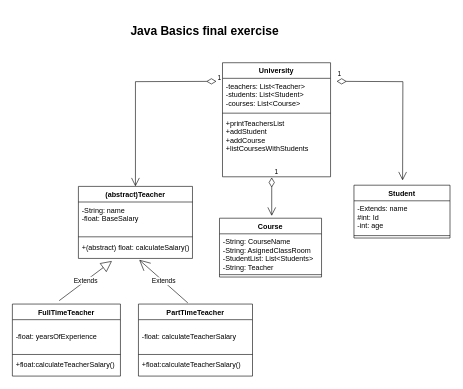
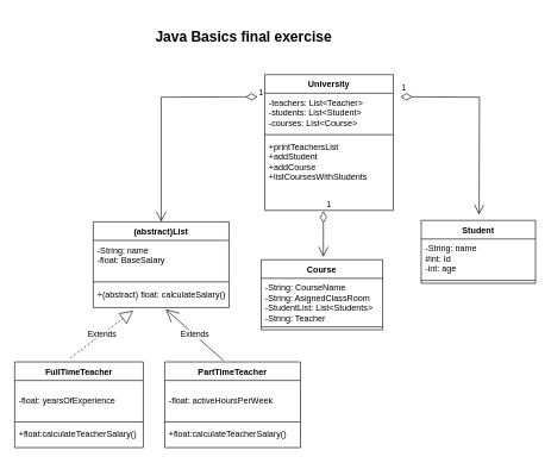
  <mxCell id="0" />
  <mxCell id="1" parent="0" />
  <mxCell id="2" value="Course" style="swimlane;fontStyle=1;align=center;verticalAlign=top;childLayout=stackLayout;horizontal=1;startSize=26;horizontalStack=0;resizeParent=1;resizeParentMax=0;resizeLast=0;collapsible=1;marginBottom=0;" parent="1" vertex="1"><mxGeometry x="365" y="363" width="170" height="98" as="geometry" /></mxCell>
  <mxCell id="3" value="-String: CourseName&#10;-String: AsignedClassRoom&#10;-StudentList: List&lt;Students&gt;&#10;-String: Teacher" style="text;strokeColor=none;fillColor=none;align=left;verticalAlign=top;spacingLeft=4;spacingRight=4;overflow=hidden;rotatable=0;points=[[0,0.5],[1,0.5]];portConstraint=eastwest;" parent="2" vertex="1"><mxGeometry y="26" width="170" height="64" as="geometry" /></mxCell>
  <mxCell id="4" value="" style="line;strokeWidth=1;fillColor=none;align=left;verticalAlign=middle;spacingTop=-1;spacingLeft=3;spacingRight=3;rotatable=0;labelPosition=right;points=[];portConstraint=eastwest;" parent="2" vertex="1"><mxGeometry y="90" width="170" height="8" as="geometry" /></mxCell>
  <mxCell id="5" value="Student" style="swimlane;fontStyle=1;align=center;verticalAlign=top;childLayout=stackLayout;horizontal=1;startSize=26;horizontalStack=0;resizeParent=1;resizeParentMax=0;resizeLast=0;collapsible=1;marginBottom=0;" parent="1" vertex="1"><mxGeometry x="589" y="308" width="160" height="88" as="geometry" /></mxCell>
- <mxCell id="6" value="-Extends: name&#10;#int: Id&#10;-int: age" style="text;strokeColor=none;fillColor=none;align=left;verticalAlign=top;spacingLeft=4;spacingRight=4;overflow=hidden;rotatable=0;points=[[0,0.5],[1,0.5]];portConstraint=eastwest;" parent="5" vertex="1"><mxGeometry y="26" width="160" height="54" as="geometry" /></mxCell>
+ <mxCell id="6" value="-String: name&#10;#int: Id&#10;-int: age" style="text;strokeColor=none;fillColor=none;align=left;verticalAlign=top;spacingLeft=4;spacingRight=4;overflow=hidden;rotatable=0;points=[[0,0.5],[1,0.5]];portConstraint=eastwest;" parent="5" vertex="1"><mxGeometry y="26" width="160" height="54" as="geometry" /></mxCell>
  <mxCell id="7" value="" style="line;strokeWidth=1;fillColor=none;align=left;verticalAlign=middle;spacingTop=-1;spacingLeft=3;spacingRight=3;rotatable=0;labelPosition=right;points=[];portConstraint=eastwest;" parent="5" vertex="1"><mxGeometry y="80" width="160" height="8" as="geometry" /></mxCell>
  <mxCell id="8" value="University&#10;" style="swimlane;fontStyle=1;align=center;verticalAlign=top;childLayout=stackLayout;horizontal=1;startSize=26;horizontalStack=0;resizeParent=1;resizeParentMax=0;resizeLast=0;collapsible=1;marginBottom=0;" parent="1" vertex="1"><mxGeometry x="370" y="104" width="180" height="190" as="geometry" /></mxCell>
  <mxCell id="9" value="-teachers: List&lt;Teacher&gt;&#10;-students: List&lt;Student&gt;&#10;-courses: List&lt;Course&gt;" style="text;strokeColor=none;fillColor=none;align=left;verticalAlign=top;spacingLeft=4;spacingRight=4;overflow=hidden;rotatable=0;points=[[0,0.5],[1,0.5]];portConstraint=eastwest;" parent="8" vertex="1"><mxGeometry y="26" width="180" height="54" as="geometry" /></mxCell>
  <mxCell id="10" value="" style="line;strokeWidth=1;fillColor=none;align=left;verticalAlign=middle;spacingTop=-1;spacingLeft=3;spacingRight=3;rotatable=0;labelPosition=right;points=[];portConstraint=eastwest;" parent="8" vertex="1"><mxGeometry y="80" width="180" height="8" as="geometry" /></mxCell>
  <mxCell id="11" value="+printTeachersList&#10;+addStudent&#10;+addCourse&#10;+listCoursesWithStudents&#10;" style="text;strokeColor=none;fillColor=none;align=left;verticalAlign=top;spacingLeft=4;spacingRight=4;overflow=hidden;rotatable=0;points=[[0,0.5],[1,0.5]];portConstraint=eastwest;" parent="8" vertex="1"><mxGeometry y="88" width="180" height="102" as="geometry" /></mxCell>
  <mxCell id="12" value="FullTimeTeacher" style="swimlane;fontStyle=1;align=center;verticalAlign=top;childLayout=stackLayout;horizontal=1;startSize=26;horizontalStack=0;resizeParent=1;resizeParentMax=0;resizeLast=0;collapsible=1;marginBottom=0;" parent="1" vertex="1"><mxGeometry x="20" y="506" width="180" height="120" as="geometry" /></mxCell>
  <mxCell id="13" value="&#10;-float: yearsOfExperience" style="text;strokeColor=none;fillColor=none;align=left;verticalAlign=top;spacingLeft=4;spacingRight=4;overflow=hidden;rotatable=0;points=[[0,0.5],[1,0.5]];portConstraint=eastwest;" parent="12" vertex="1"><mxGeometry y="26" width="180" height="54" as="geometry" /></mxCell>
  <mxCell id="14" value="" style="line;strokeWidth=1;fillColor=none;align=left;verticalAlign=middle;spacingTop=-1;spacingLeft=3;spacingRight=3;rotatable=0;labelPosition=right;points=[];portConstraint=eastwest;" parent="12" vertex="1"><mxGeometry y="80" width="180" height="8" as="geometry" /></mxCell>
  <mxCell id="15" value="+float:calculateTeacherSalary()" style="text;strokeColor=none;fillColor=none;align=left;verticalAlign=top;spacingLeft=4;spacingRight=4;overflow=hidden;rotatable=0;points=[[0,0.5],[1,0.5]];portConstraint=eastwest;" parent="12" vertex="1"><mxGeometry y="88" width="180" height="32" as="geometry" /></mxCell>
  <mxCell id="16" value="PartTimeTeacher" style="swimlane;fontStyle=1;align=center;verticalAlign=top;childLayout=stackLayout;horizontal=1;startSize=26;horizontalStack=0;resizeParent=1;resizeParentMax=0;resizeLast=0;collapsible=1;marginBottom=0;" parent="1" vertex="1"><mxGeometry x="230" y="506" width="190" height="120" as="geometry" /></mxCell>
- <mxCell id="17" value="&#10;-float: calculateTeacherSalary" style="text;strokeColor=none;fillColor=none;align=left;verticalAlign=top;spacingLeft=4;spacingRight=4;overflow=hidden;rotatable=0;points=[[0,0.5],[1,0.5]];portConstraint=eastwest;" parent="16" vertex="1"><mxGeometry y="26" width="190" height="54" as="geometry" /></mxCell>
+ <mxCell id="17" value="&#10;-float: activeHoursPerWeek" style="text;strokeColor=none;fillColor=none;align=left;verticalAlign=top;spacingLeft=4;spacingRight=4;overflow=hidden;rotatable=0;points=[[0,0.5],[1,0.5]];portConstraint=eastwest;" parent="16" vertex="1"><mxGeometry y="26" width="190" height="54" as="geometry" /></mxCell>
  <mxCell id="18" value="" style="line;strokeWidth=1;fillColor=none;align=left;verticalAlign=middle;spacingTop=-1;spacingLeft=3;spacingRight=3;rotatable=0;labelPosition=right;points=[];portConstraint=eastwest;" parent="16" vertex="1"><mxGeometry y="80" width="190" height="8" as="geometry" /></mxCell>
  <mxCell id="19" value="+float:calculateTeacherSalary()" style="text;strokeColor=none;fillColor=none;align=left;verticalAlign=top;spacingLeft=4;spacingRight=4;overflow=hidden;rotatable=0;points=[[0,0.5],[1,0.5]];portConstraint=eastwest;" parent="16" vertex="1"><mxGeometry y="88" width="190" height="32" as="geometry" /></mxCell>
- <mxCell id="20" value="Extends" style="endArrow=block;endSize=16;endFill=0;html=1;rounded=0;exitX=0.433;exitY=-0.047;exitDx=0;exitDy=0;exitPerimeter=0;entryX=0.294;entryY=1.135;entryDx=0;entryDy=0;entryPerimeter=0;" parent="1" source="12" target="29" edge="1"><mxGeometry width="160" relative="1" as="geometry"><mxPoint x="110" y="389" as="sourcePoint" /><mxPoint x="200" y="370" as="targetPoint" /><Array as="points" /></mxGeometry></mxCell>
+ <mxCell id="20" value="Extends" style="endArrow=block;endSize=16;endFill=0;html=1;rounded=0;exitX=0.433;exitY=-0.047;exitDx=0;exitDy=0;exitPerimeter=0;entryX=0.294;entryY=1.135;entryDx=0;entryDy=0;entryPerimeter=0;dashed=1;" parent="1" source="12" target="29" edge="1"><mxGeometry width="160" relative="1" as="geometry"><mxPoint x="110" y="389" as="sourcePoint" /><mxPoint x="200" y="370" as="targetPoint" /><Array as="points" /></mxGeometry></mxCell>
  <mxCell id="21" value="Extends" style="endArrow=open;endSize=16;endFill=0;html=1;rounded=0;exitX=0.433;exitY=-0.016;exitDx=0;exitDy=0;exitPerimeter=0;entryX=0.533;entryY=1.073;entryDx=0;entryDy=0;entryPerimeter=0;" parent="1" source="16" target="29" edge="1"><mxGeometry width="160" relative="1" as="geometry"><mxPoint x="380" y="390" as="sourcePoint" /><mxPoint x="240" y="370" as="targetPoint" /><Array as="points" /></mxGeometry></mxCell>
  <mxCell id="22" value="1" style="endArrow=open;html=1;endSize=12;startArrow=diamondThin;startSize=14;startFill=0;edgeStyle=orthogonalEdgeStyle;align=left;verticalAlign=bottom;rounded=0;entryX=0.441;entryY=-0.043;entryDx=0;entryDy=0;entryPerimeter=0;" parent="1" edge="1"><mxGeometry x="-1" y="3" relative="1" as="geometry"><mxPoint x="452" y="295" as="sourcePoint" /><mxPoint x="451.97" y="359.066" as="targetPoint" /><Array as="points"><mxPoint x="452" y="353" /><mxPoint x="452" y="353" /></Array></mxGeometry></mxCell>
  <mxCell id="23" value="1" style="endArrow=open;html=1;endSize=12;startArrow=diamondThin;startSize=14;startFill=0;edgeStyle=orthogonalEdgeStyle;align=left;verticalAlign=bottom;rounded=0;entryX=0.5;entryY=0;entryDx=0;entryDy=0;" parent="1" target="26" edge="1"><mxGeometry x="-1" y="3" relative="1" as="geometry"><mxPoint x="360" y="135" as="sourcePoint" /><mxPoint x="225.65" y="249.54" as="targetPoint" /></mxGeometry></mxCell>
  <mxCell id="24" value="1" style="endArrow=open;html=1;endSize=12;startArrow=diamondThin;startSize=14;startFill=0;edgeStyle=orthogonalEdgeStyle;align=left;verticalAlign=bottom;rounded=0;" parent="1" edge="1"><mxGeometry x="-1" y="3" relative="1" as="geometry"><mxPoint x="560" y="135" as="sourcePoint" /><mxPoint x="670" y="300" as="targetPoint" /></mxGeometry></mxCell>
  <mxCell id="25" value="&lt;font&gt;&lt;font style=&quot;font-size: 20px&quot;&gt;Java Basics final exercise&lt;/font&gt;&lt;br&gt;&lt;/font&gt;" style="text;strokeColor=none;fillColor=none;html=1;fontSize=24;fontStyle=1;verticalAlign=middle;align=center;" parent="1" vertex="1"><mxGeometry x="80" y="20" width="520" height="60" as="geometry" /></mxCell>
- <mxCell id="26" value="(abstract)Teacher" style="swimlane;fontStyle=1;align=center;verticalAlign=top;childLayout=stackLayout;horizontal=1;startSize=26;horizontalStack=0;resizeParent=1;resizeParentMax=0;resizeLast=0;collapsible=1;marginBottom=0;" parent="1" vertex="1"><mxGeometry x="130" y="310" width="190" height="120" as="geometry" /></mxCell>
+ <mxCell id="26" value="(abstract)List" style="swimlane;fontStyle=1;align=center;verticalAlign=top;childLayout=stackLayout;horizontal=1;startSize=26;horizontalStack=0;resizeParent=1;resizeParentMax=0;resizeLast=0;collapsible=1;marginBottom=0;" parent="1" vertex="1"><mxGeometry x="130" y="310" width="190" height="120" as="geometry" /></mxCell>
  <mxCell id="27" value="-String: name&#10;-float: BaseSalary&#10;" style="text;strokeColor=none;fillColor=none;align=left;verticalAlign=top;spacingLeft=4;spacingRight=4;overflow=hidden;rotatable=0;points=[[0,0.5],[1,0.5]];portConstraint=eastwest;" parent="26" vertex="1"><mxGeometry y="26" width="190" height="54" as="geometry" /></mxCell>
  <mxCell id="28" value="" style="line;strokeWidth=1;fillColor=none;align=left;verticalAlign=middle;spacingTop=-1;spacingLeft=3;spacingRight=3;rotatable=0;labelPosition=right;points=[];portConstraint=eastwest;" parent="26" vertex="1"><mxGeometry y="80" width="190" height="8" as="geometry" /></mxCell>
  <mxCell id="29" value="+(abstract) float: calculateSalary()" style="text;strokeColor=none;fillColor=none;align=left;verticalAlign=top;spacingLeft=4;spacingRight=4;overflow=hidden;rotatable=0;points=[[0,0.5],[1,0.5]];portConstraint=eastwest;" parent="26" vertex="1"><mxGeometry y="88" width="190" height="32" as="geometry" /></mxCell>
